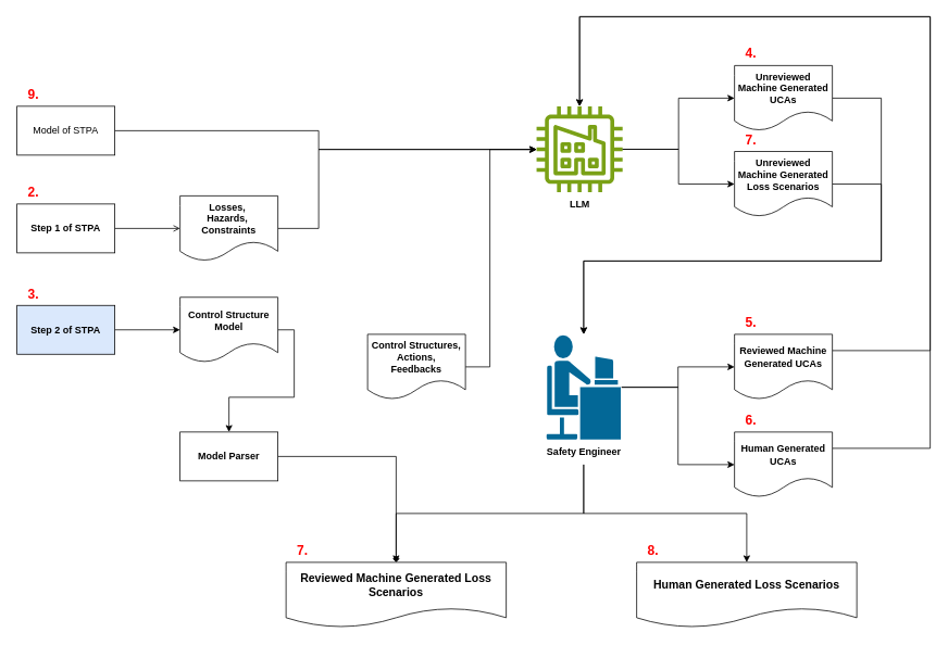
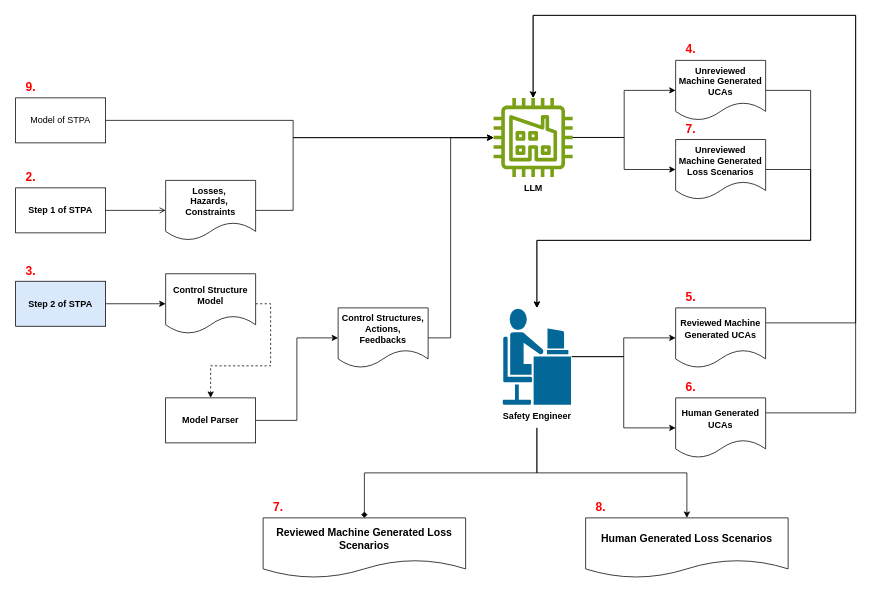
  <mxCell id="0" />
  <mxCell id="1" parent="0" />
  <mxCell id="2" value="" style="group" parent="1" vertex="1" connectable="0"><mxGeometry x="660" y="410" width="110" height="160" as="geometry" /></mxCell>
  <mxCell id="3" value="" style="shape=mxgraph.cisco.people.androgenous_person;html=1;pointerEvents=1;dashed=0;fillColor=#036897;strokeColor=#ffffff;strokeWidth=2;verticalLabelPosition=bottom;verticalAlign=top;align=center;outlineConnect=0;" parent="2" vertex="1"><mxGeometry x="8.5" width="93" height="130" as="geometry" /></mxCell>
  <mxCell id="4" value="&lt;b&gt;Safety Engineer&lt;/b&gt;" style="text;html=1;align=center;verticalAlign=middle;resizable=0;points=[];autosize=1;strokeColor=none;fillColor=none;" parent="2" vertex="1"><mxGeometry y="130" width="110" height="30" as="geometry" /></mxCell>
  <mxCell id="5" value="" style="group" parent="1" vertex="1" connectable="0"><mxGeometry x="640" y="130" width="140" height="135.5" as="geometry" /></mxCell>
  <mxCell id="6" value="" style="sketch=0;outlineConnect=0;fontColor=#232F3E;gradientColor=none;fillColor=#7AA116;strokeColor=none;dashed=0;verticalLabelPosition=bottom;verticalAlign=top;align=center;html=1;fontSize=12;fontStyle=0;aspect=fixed;pointerEvents=1;shape=mxgraph.aws4.factory;" parent="5" vertex="1"><mxGeometry x="17.25" width="105.5" height="105.5" as="geometry" /></mxCell>
  <mxCell id="7" value="&lt;b&gt;LLM&lt;/b&gt;" style="text;html=1;align=center;verticalAlign=middle;resizable=0;points=[];autosize=1;strokeColor=none;fillColor=none;" parent="5" vertex="1"><mxGeometry x="45" y="105.5" width="50" height="30" as="geometry" /></mxCell>
  <mxCell id="8" style="edgeStyle=orthogonalEdgeStyle;rounded=0;orthogonalLoop=1;jettySize=auto;html=1;exitX=1;exitY=0.5;exitDx=0;exitDy=0;" parent="1" source="9" target="6" edge="1"><mxGeometry relative="1" as="geometry"><Array as="points"><mxPoint x="390" y="160" /><mxPoint x="390" y="183" /></Array></mxGeometry></mxCell>
  <mxCell id="9" value="Model of STPA" style="rounded=0;whiteSpace=wrap;html=1;" parent="1" vertex="1"><mxGeometry x="20" y="130" width="120" height="60" as="geometry" /></mxCell>
  <mxCell id="10" style="edgeStyle=orthogonalEdgeStyle;rounded=0;orthogonalLoop=1;jettySize=auto;html=1;exitX=1;exitY=0.5;exitDx=0;exitDy=0;" parent="1" source="11" target="19" edge="1"><mxGeometry relative="1" as="geometry" /></mxCell>
  <mxCell id="11" value="&lt;b&gt;Step 2 of STPA&lt;/b&gt;" style="rounded=0;whiteSpace=wrap;html=1;fillColor=#dae8fc;" parent="1" vertex="1"><mxGeometry x="20" y="374.5" width="120" height="60" as="geometry" /></mxCell>
  <mxCell id="12" style="edgeStyle=orthogonalEdgeStyle;rounded=0;orthogonalLoop=1;jettySize=auto;html=1;exitX=1;exitY=0.5;exitDx=0;exitDy=0;entryX=0;entryY=0.5;entryDx=0;entryDy=0;endArrow=open;" parent="1" source="13" target="17" edge="1"><mxGeometry relative="1" as="geometry" /></mxCell>
  <mxCell id="13" value="&lt;b&gt;Step 1 of STPA&lt;/b&gt;" style="rounded=0;whiteSpace=wrap;html=1;" parent="1" vertex="1"><mxGeometry x="20" y="250" width="120" height="60" as="geometry" /></mxCell>
- <mxCell id="14" style="edgeStyle=orthogonalEdgeStyle;rounded=0;orthogonalLoop=1;jettySize=auto;html=1;exitX=1;exitY=0.5;exitDx=0;exitDy=0;" parent="1" source="15" target="34" edge="1"><mxGeometry relative="1" as="geometry" /></mxCell>
+ <mxCell id="14" style="edgeStyle=orthogonalEdgeStyle;rounded=0;orthogonalLoop=1;jettySize=auto;html=1;exitX=1;exitY=0.5;exitDx=0;exitDy=0;entryX=0;entryY=0.5;entryDx=0;entryDy=0;" parent="1" source="15" target="21" edge="1"><mxGeometry relative="1" as="geometry" /></mxCell>
  <mxCell id="15" value="&lt;b&gt;Model Parser&lt;/b&gt;" style="rounded=0;whiteSpace=wrap;html=1;" parent="1" vertex="1"><mxGeometry x="220" y="530" width="120" height="60" as="geometry" /></mxCell>
  <mxCell id="16" style="edgeStyle=orthogonalEdgeStyle;rounded=0;orthogonalLoop=1;jettySize=auto;html=1;exitX=1;exitY=0.5;exitDx=0;exitDy=0;" parent="1" source="17" target="6" edge="1"><mxGeometry relative="1" as="geometry"><Array as="points"><mxPoint x="390" y="280" /><mxPoint x="390" y="183" /></Array></mxGeometry></mxCell>
  <mxCell id="17" value="&lt;b&gt;Losses,&amp;nbsp;&lt;/b&gt;&lt;div&gt;&lt;b&gt;Hazards,&amp;nbsp;&lt;br&gt;Constraints&lt;/b&gt;&lt;/div&gt;" style="shape=document;whiteSpace=wrap;html=1;boundedLbl=1;" parent="1" vertex="1"><mxGeometry x="220" y="240" width="120" height="80" as="geometry" /></mxCell>
- <mxCell id="18" style="edgeStyle=orthogonalEdgeStyle;rounded=0;orthogonalLoop=1;jettySize=auto;html=1;exitX=1;exitY=0.5;exitDx=0;exitDy=0;" parent="1" source="19" target="15" edge="1"><mxGeometry relative="1" as="geometry" /></mxCell>
+ <mxCell id="18" style="edgeStyle=orthogonalEdgeStyle;rounded=0;orthogonalLoop=1;jettySize=auto;html=1;exitX=1;exitY=0.5;exitDx=0;exitDy=0;dashed=1;" parent="1" source="19" target="15" edge="1"><mxGeometry relative="1" as="geometry" /></mxCell>
  <mxCell id="19" value="&lt;b&gt;Control Structure Model&lt;/b&gt;" style="shape=document;whiteSpace=wrap;html=1;boundedLbl=1;" parent="1" vertex="1"><mxGeometry x="220" y="364.5" width="120" height="80" as="geometry" /></mxCell>
  <mxCell id="20" style="edgeStyle=orthogonalEdgeStyle;rounded=0;orthogonalLoop=1;jettySize=auto;html=1;exitX=1;exitY=0.5;exitDx=0;exitDy=0;" parent="1" source="21" target="6" edge="1"><mxGeometry relative="1" as="geometry"><Array as="points"><mxPoint x="600" y="450" /><mxPoint x="600" y="183" /></Array></mxGeometry></mxCell>
  <mxCell id="21" value="&lt;b&gt;Control Structures,&lt;/b&gt;&lt;div&gt;&lt;b&gt;Actions,&lt;/b&gt;&lt;/div&gt;&lt;div&gt;&lt;b&gt;Feedbacks&lt;/b&gt;&lt;/div&gt;" style="shape=document;whiteSpace=wrap;html=1;boundedLbl=1;" parent="1" vertex="1"><mxGeometry x="450" y="410" width="120" height="80" as="geometry" /></mxCell>
  <mxCell id="22" style="edgeStyle=orthogonalEdgeStyle;rounded=0;orthogonalLoop=1;jettySize=auto;html=1;exitX=1;exitY=0.5;exitDx=0;exitDy=0;" parent="1" source="23" target="3" edge="1"><mxGeometry relative="1" as="geometry"><Array as="points"><mxPoint x="1080" y="120" /><mxPoint x="1080" y="320" /><mxPoint x="715" y="320" /></Array></mxGeometry></mxCell>
  <mxCell id="23" value="&lt;b&gt;Unreviewed Machine Generated UCAs&lt;/b&gt;" style="shape=document;whiteSpace=wrap;html=1;boundedLbl=1;" parent="1" vertex="1"><mxGeometry x="900" y="80" width="120" height="80" as="geometry" /></mxCell>
  <mxCell id="24" style="edgeStyle=orthogonalEdgeStyle;rounded=0;orthogonalLoop=1;jettySize=auto;html=1;exitX=1;exitY=0.25;exitDx=0;exitDy=0;" parent="1" source="25" target="6" edge="1"><mxGeometry relative="1" as="geometry"><mxPoint x="1060" y="390" as="sourcePoint" /><Array as="points"><mxPoint x="1140" y="430" /><mxPoint x="1140" y="20" /><mxPoint x="710" y="20" /></Array></mxGeometry></mxCell>
  <mxCell id="25" value="&lt;b&gt;Reviewed Machine Generated UCAs&lt;/b&gt;" style="shape=document;whiteSpace=wrap;html=1;boundedLbl=1;" parent="1" vertex="1"><mxGeometry x="900" y="410" width="120" height="80" as="geometry" /></mxCell>
  <mxCell id="26" style="edgeStyle=orthogonalEdgeStyle;rounded=0;orthogonalLoop=1;jettySize=auto;html=1;exitX=1;exitY=0.25;exitDx=0;exitDy=0;" parent="1" source="27" target="6" edge="1"><mxGeometry relative="1" as="geometry"><Array as="points"><mxPoint x="1140" y="550" /><mxPoint x="1140" y="20" /><mxPoint x="710" y="20" /></Array></mxGeometry></mxCell>
  <mxCell id="27" value="&lt;b&gt;Human Generated UCAs&lt;/b&gt;" style="shape=document;whiteSpace=wrap;html=1;boundedLbl=1;" parent="1" vertex="1"><mxGeometry x="900" y="530" width="120" height="80" as="geometry" /></mxCell>
  <mxCell id="28" style="edgeStyle=orthogonalEdgeStyle;rounded=0;orthogonalLoop=1;jettySize=auto;html=1;entryX=0;entryY=0.5;entryDx=0;entryDy=0;" parent="1" source="6" target="23" edge="1"><mxGeometry relative="1" as="geometry" /></mxCell>
  <mxCell id="29" style="edgeStyle=orthogonalEdgeStyle;rounded=0;orthogonalLoop=1;jettySize=auto;html=1;exitX=1;exitY=0.5;exitDx=0;exitDy=0;exitPerimeter=0;entryX=0;entryY=0.5;entryDx=0;entryDy=0;" parent="1" source="3" target="25" edge="1"><mxGeometry relative="1" as="geometry" /></mxCell>
  <mxCell id="30" style="edgeStyle=orthogonalEdgeStyle;rounded=0;orthogonalLoop=1;jettySize=auto;html=1;exitX=1;exitY=0.5;exitDx=0;exitDy=0;exitPerimeter=0;" parent="1" source="3" target="27" edge="1"><mxGeometry relative="1" as="geometry" /></mxCell>
  <mxCell id="31" style="edgeStyle=orthogonalEdgeStyle;rounded=0;orthogonalLoop=1;jettySize=auto;html=1;exitX=1;exitY=0.5;exitDx=0;exitDy=0;" parent="1" source="32" target="3" edge="1"><mxGeometry relative="1" as="geometry"><Array as="points"><mxPoint x="1080" y="226" /><mxPoint x="1080" y="320" /><mxPoint x="715" y="320" /></Array></mxGeometry></mxCell>
  <mxCell id="32" value="&lt;b&gt;Unreviewed Machine Generated Loss Scenarios&lt;/b&gt;" style="shape=document;whiteSpace=wrap;html=1;boundedLbl=1;" parent="1" vertex="1"><mxGeometry x="900" y="185.5" width="120" height="80" as="geometry" /></mxCell>
  <mxCell id="33" style="edgeStyle=orthogonalEdgeStyle;rounded=0;orthogonalLoop=1;jettySize=auto;html=1;" parent="1" source="6" target="32" edge="1"><mxGeometry relative="1" as="geometry" /></mxCell>
  <mxCell id="34" value="&lt;b style=&quot;font-size: 14px;&quot;&gt;Reviewed Machine Generated Loss Scenarios&lt;/b&gt;" style="shape=document;whiteSpace=wrap;html=1;boundedLbl=1;fontSize=14;" parent="1" vertex="1"><mxGeometry x="350" y="690" width="270" height="80" as="geometry" /></mxCell>
  <mxCell id="35" value="&lt;b style=&quot;font-size: 14px;&quot;&gt;Human Generated Loss Scenarios&lt;/b&gt;" style="shape=document;whiteSpace=wrap;html=1;boundedLbl=1;fontSize=14;" parent="1" vertex="1"><mxGeometry x="780" y="690" width="270" height="80" as="geometry" /></mxCell>
  <mxCell id="36" style="edgeStyle=orthogonalEdgeStyle;rounded=0;orthogonalLoop=1;jettySize=auto;html=1;entryX=0.5;entryY=0;entryDx=0;entryDy=0;" parent="1" source="4" target="35" edge="1"><mxGeometry relative="1" as="geometry"><Array as="points"><mxPoint x="715" y="630" /><mxPoint x="915" y="630" /></Array></mxGeometry></mxCell>
  <mxCell id="37" style="edgeStyle=orthogonalEdgeStyle;rounded=0;orthogonalLoop=1;jettySize=auto;html=1;entryX=0.5;entryY=0;entryDx=0;entryDy=0;endArrow=diamond;" parent="1" source="4" target="34" edge="1"><mxGeometry relative="1" as="geometry"><Array as="points"><mxPoint x="715" y="630" /><mxPoint x="485" y="630" /></Array></mxGeometry></mxCell>
  <mxCell id="38" value="&lt;font style=&quot;font-size: 16px;&quot; color=&quot;#ff0000&quot;&gt;9.&lt;/font&gt;" style="text;html=1;align=center;verticalAlign=middle;resizable=0;points=[];autosize=1;strokeColor=none;fillColor=none;fontStyle=1" parent="1" vertex="1"><mxGeometry x="20" y="100" width="40" height="30" as="geometry" /></mxCell>
  <mxCell id="39" value="&lt;font style=&quot;font-size: 16px;&quot; color=&quot;#ff0000&quot;&gt;2.&lt;/font&gt;" style="text;html=1;align=center;verticalAlign=middle;resizable=0;points=[];autosize=1;strokeColor=none;fillColor=none;fontStyle=1" parent="1" vertex="1"><mxGeometry x="20" y="220" width="40" height="30" as="geometry" /></mxCell>
  <mxCell id="40" value="&lt;font style=&quot;font-size: 16px;&quot; color=&quot;#ff0000&quot;&gt;3.&lt;/font&gt;" style="text;html=1;align=center;verticalAlign=middle;resizable=0;points=[];autosize=1;strokeColor=none;fillColor=none;fontStyle=1" parent="1" vertex="1"><mxGeometry x="20" y="344.5" width="40" height="30" as="geometry" /></mxCell>
  <mxCell id="41" value="&lt;font style=&quot;font-size: 16px;&quot; color=&quot;#ff0000&quot;&gt;4.&lt;/font&gt;" style="text;html=1;align=center;verticalAlign=middle;resizable=0;points=[];autosize=1;strokeColor=none;fillColor=none;fontStyle=1" parent="1" vertex="1"><mxGeometry x="900" y="50" width="40" height="30" as="geometry" /></mxCell>
  <mxCell id="42" value="&lt;font style=&quot;font-size: 16px;&quot; color=&quot;#ff0000&quot;&gt;5.&lt;/font&gt;" style="text;html=1;align=center;verticalAlign=middle;resizable=0;points=[];autosize=1;strokeColor=none;fillColor=none;fontStyle=1" parent="1" vertex="1"><mxGeometry x="900" y="380" width="40" height="30" as="geometry" /></mxCell>
  <mxCell id="43" value="&lt;font style=&quot;font-size: 16px;&quot; color=&quot;#ff0000&quot;&gt;6.&lt;/font&gt;" style="text;html=1;align=center;verticalAlign=middle;resizable=0;points=[];autosize=1;strokeColor=none;fillColor=none;fontStyle=1" parent="1" vertex="1"><mxGeometry x="900" y="500" width="40" height="30" as="geometry" /></mxCell>
  <mxCell id="44" value="&lt;font style=&quot;font-size: 16px;&quot; color=&quot;#ff0000&quot;&gt;7.&lt;/font&gt;" style="text;html=1;align=center;verticalAlign=middle;resizable=0;points=[];autosize=1;strokeColor=none;fillColor=none;fontStyle=1" parent="1" vertex="1"><mxGeometry x="900" y="155.5" width="40" height="30" as="geometry" /></mxCell>
  <mxCell id="45" value="&lt;font style=&quot;font-size: 16px;&quot; color=&quot;#ff0000&quot;&gt;8.&lt;/font&gt;" style="text;html=1;align=center;verticalAlign=middle;resizable=0;points=[];autosize=1;strokeColor=none;fillColor=none;fontStyle=1" parent="1" vertex="1"><mxGeometry x="780" y="660" width="40" height="30" as="geometry" /></mxCell>
  <mxCell id="46" value="&lt;font style=&quot;font-size: 16px;&quot; color=&quot;#ff0000&quot;&gt;7.&lt;/font&gt;" style="text;html=1;align=center;verticalAlign=middle;resizable=0;points=[];autosize=1;strokeColor=none;fillColor=none;fontStyle=1" parent="1" vertex="1"><mxGeometry x="350" y="660" width="40" height="30" as="geometry" /></mxCell>
